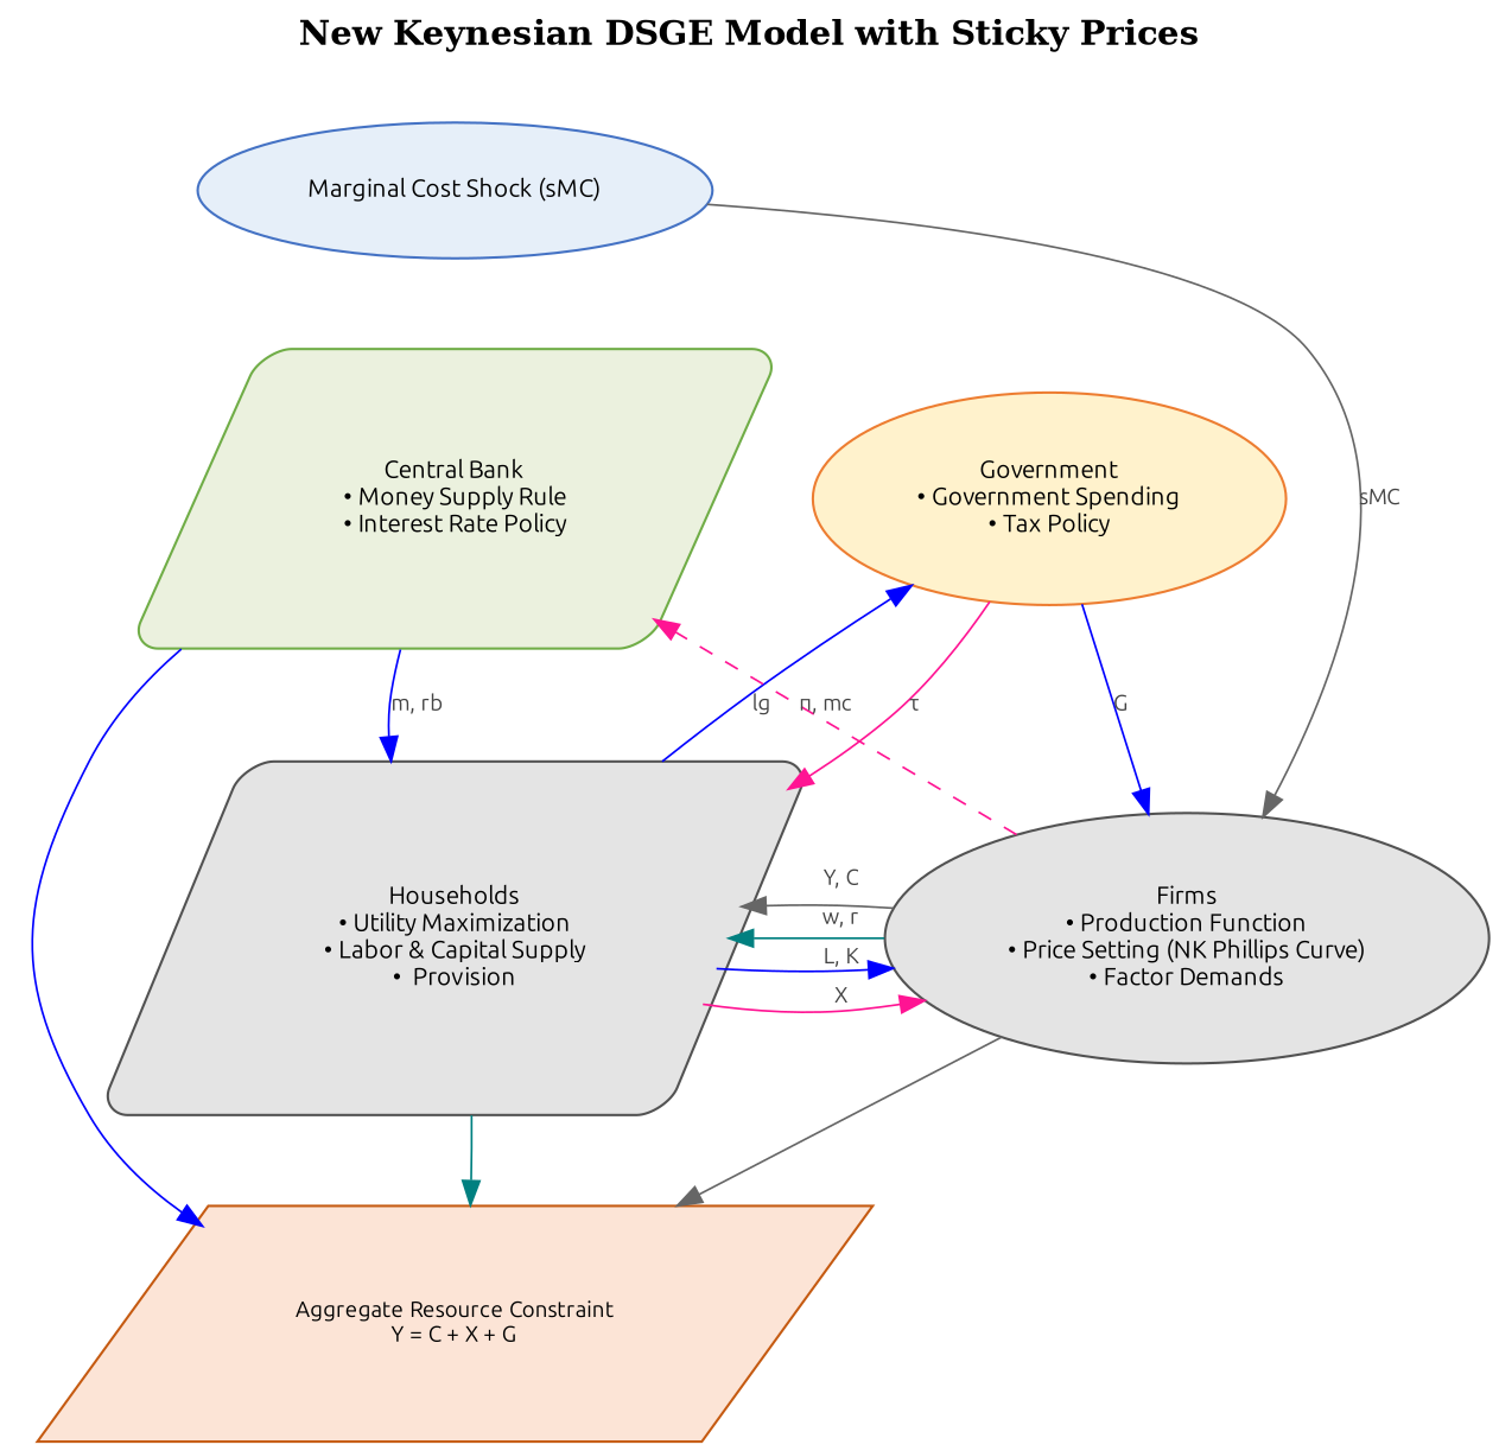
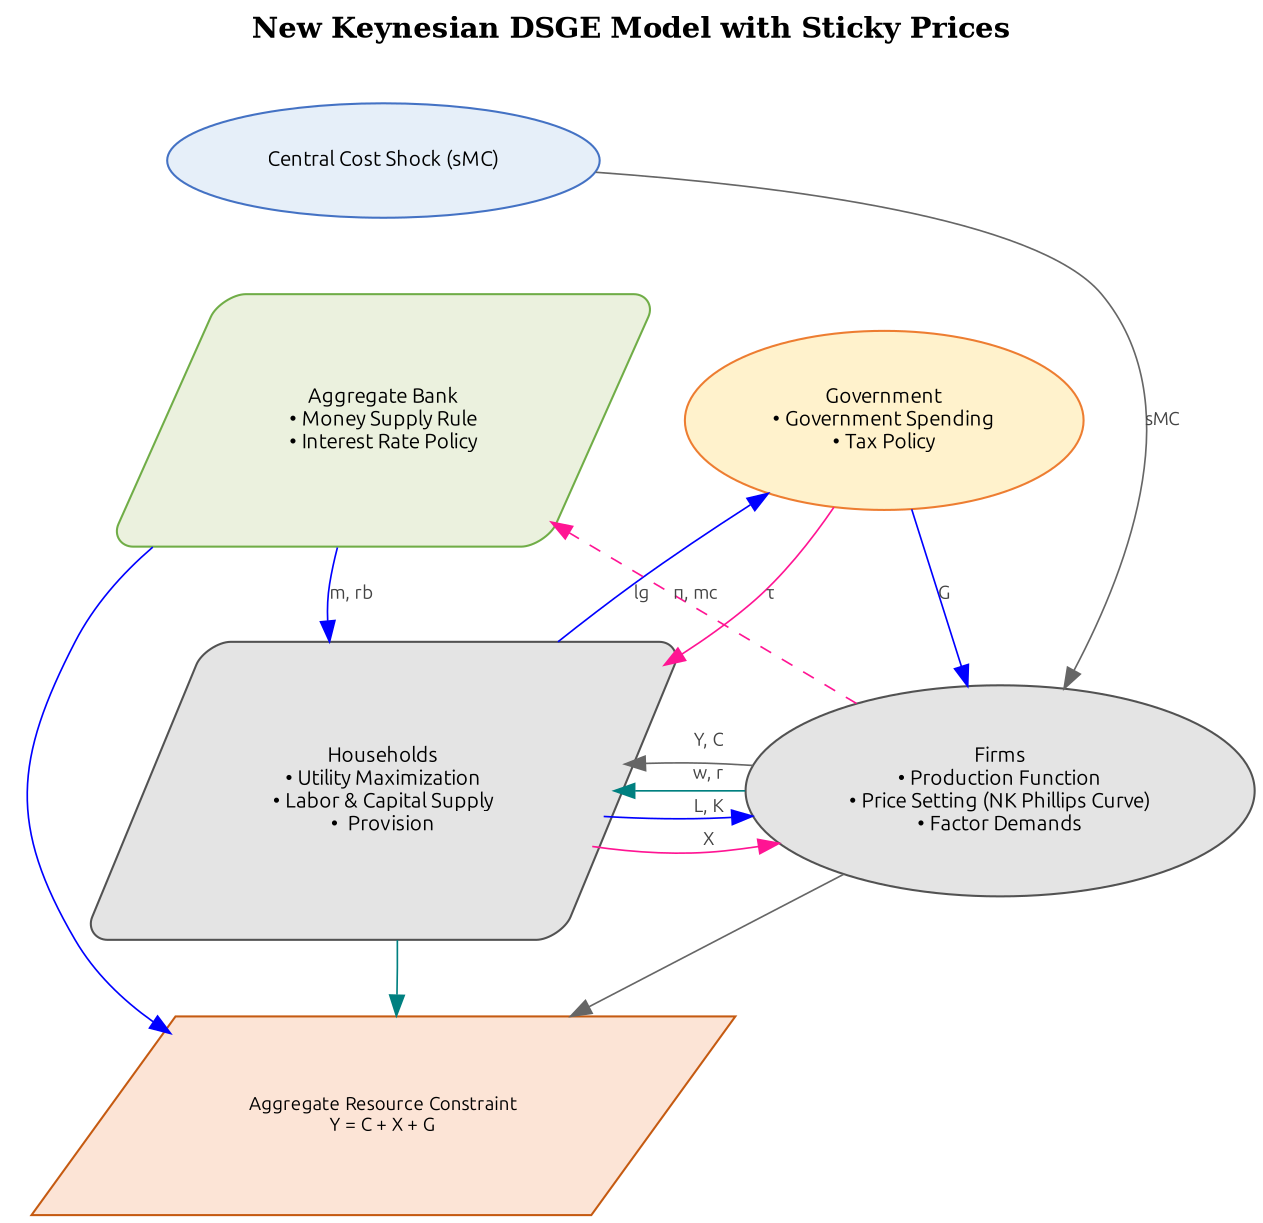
  digraph {
    bgcolor=white
    fontname=Ubuntu
    label=<<font face="Times-Roman" point-size="14"><b>New Keynesian DSGE Model with Sticky Prices</b></font>>
    labelloc=t
    rankdir=TB
    splines=true
    node [color="#525252" fillcolor="#E4E4E4" fontname=Ubuntu fontsize=10 margin=0.2 penwidth=1.0 shape=ellipse style="rounded,filled"]
    edge [fontcolor="#444444" fontname=Ubuntu fontsize=9 penwidth=0.8 color=blue]
-   n1 [color="#4472C4" fillcolor="#E6EFF9" label="Marginal Cost Shock (sMC)"]
-   n2 [color="#70AD47" fillcolor="#EBF1DE" label="Central Bank\n• Money Supply Rule\n• Interest Rate Policy" shape=parallelogram]
+   n1 [color="#4472C4" fillcolor="#E6EFF9" label="Central Cost Shock (sMC)"]
+   n2 [color="#70AD47" fillcolor="#EBF1DE" label="Aggregate Bank\n• Money Supply Rule\n• Interest Rate Policy" shape=parallelogram]
    n3 [color="#ED7D31" fillcolor="#FFF2CC" label="Government\n• Government Spending\n• Tax Policy"]
    n4 [label="Households\n• Utility Maximization\n• Labor & Capital Supply\n•  Provision" shape=parallelogram]
    n5 [label="Firms\n• Production Function\n• Price Setting (NK Phillips Curve)\n• Factor Demands"]
    n6 [color="#C55A11" fillcolor="#FCE4D6" fontsize=9 label="Aggregate Resource Constraint\nY = C + X + G" shape=parallelogram style=filled]
    subgraph sub_1 {
      rank=source
      n1
    }
    subgraph sub_2 {
      rank=same
      n2
      n3
    }
    subgraph sub_3 {
      rank=same
      n4
      n5
    }
    subgraph sub_4 {
      rank=sink
      n6
    }
    n1 -> n2 [style=invis weight=10 color=""]
    n1 -> n5 [color=gray40 label=sMC]
    n2 -> n4 [style=invis weight=10 color=""]
    n2 -> n4 [label="m, rb"]
    n2 -> n6
    n3 -> n4 [color=deeppink label="τ"]
    n3 -> n5 [label=G]
    n4 -> n3 [label=lg]
    n4 -> n5 [label="L, K"]
    n4 -> n5 [color=deeppink label=X]
    n4 -> n6 [style=invis weight=10 color=""]
    n4 -> n6 [color=teal]
    n5 -> n2 [color=deeppink label="π, mc" style=dashed]
    n5 -> n4 [color=teal label="w, r"]
    n5 -> n4 [color=gray40 label="Y, C"]
    n5 -> n6 [color=gray40]
  }
